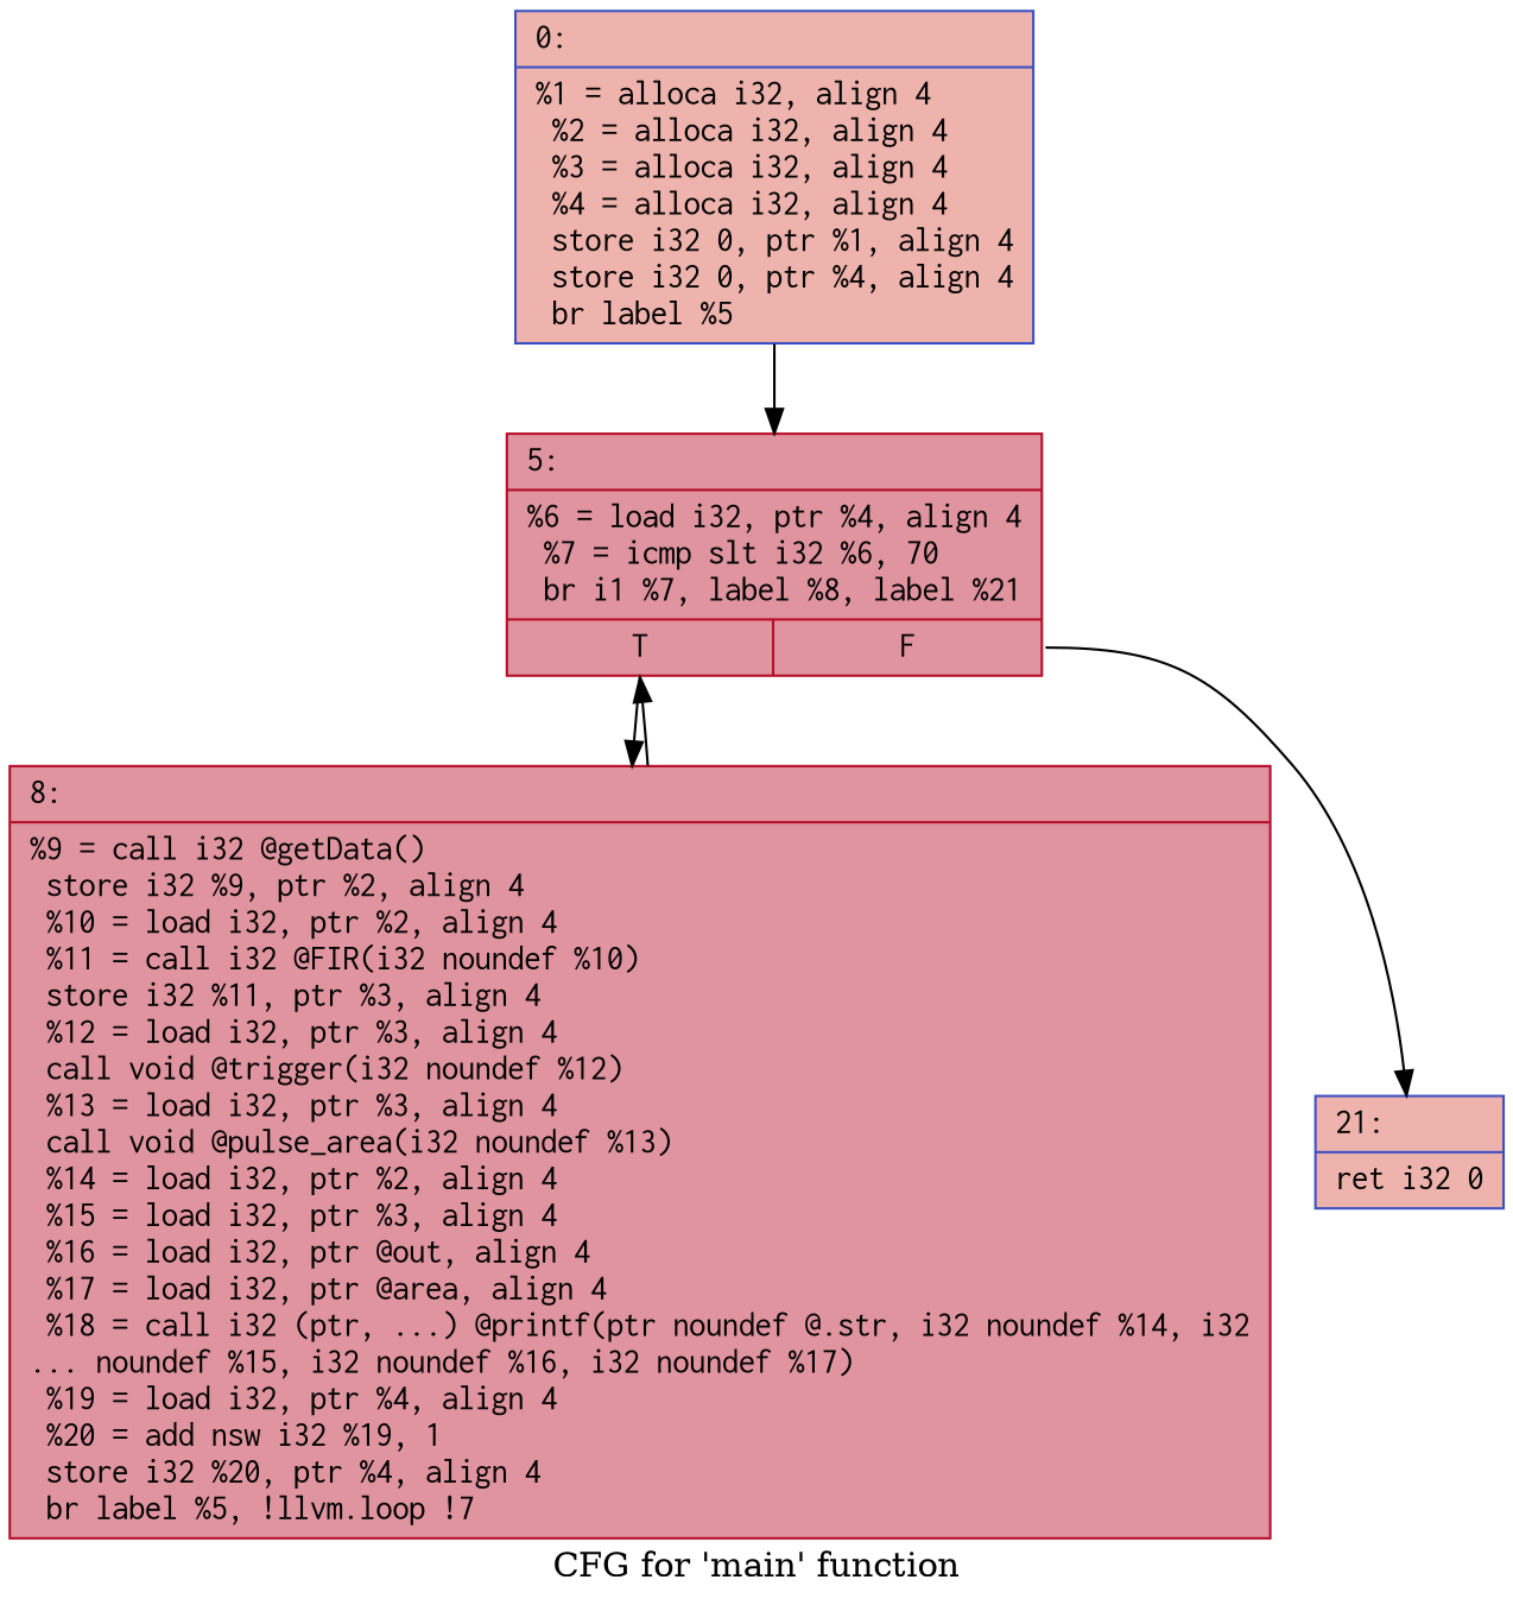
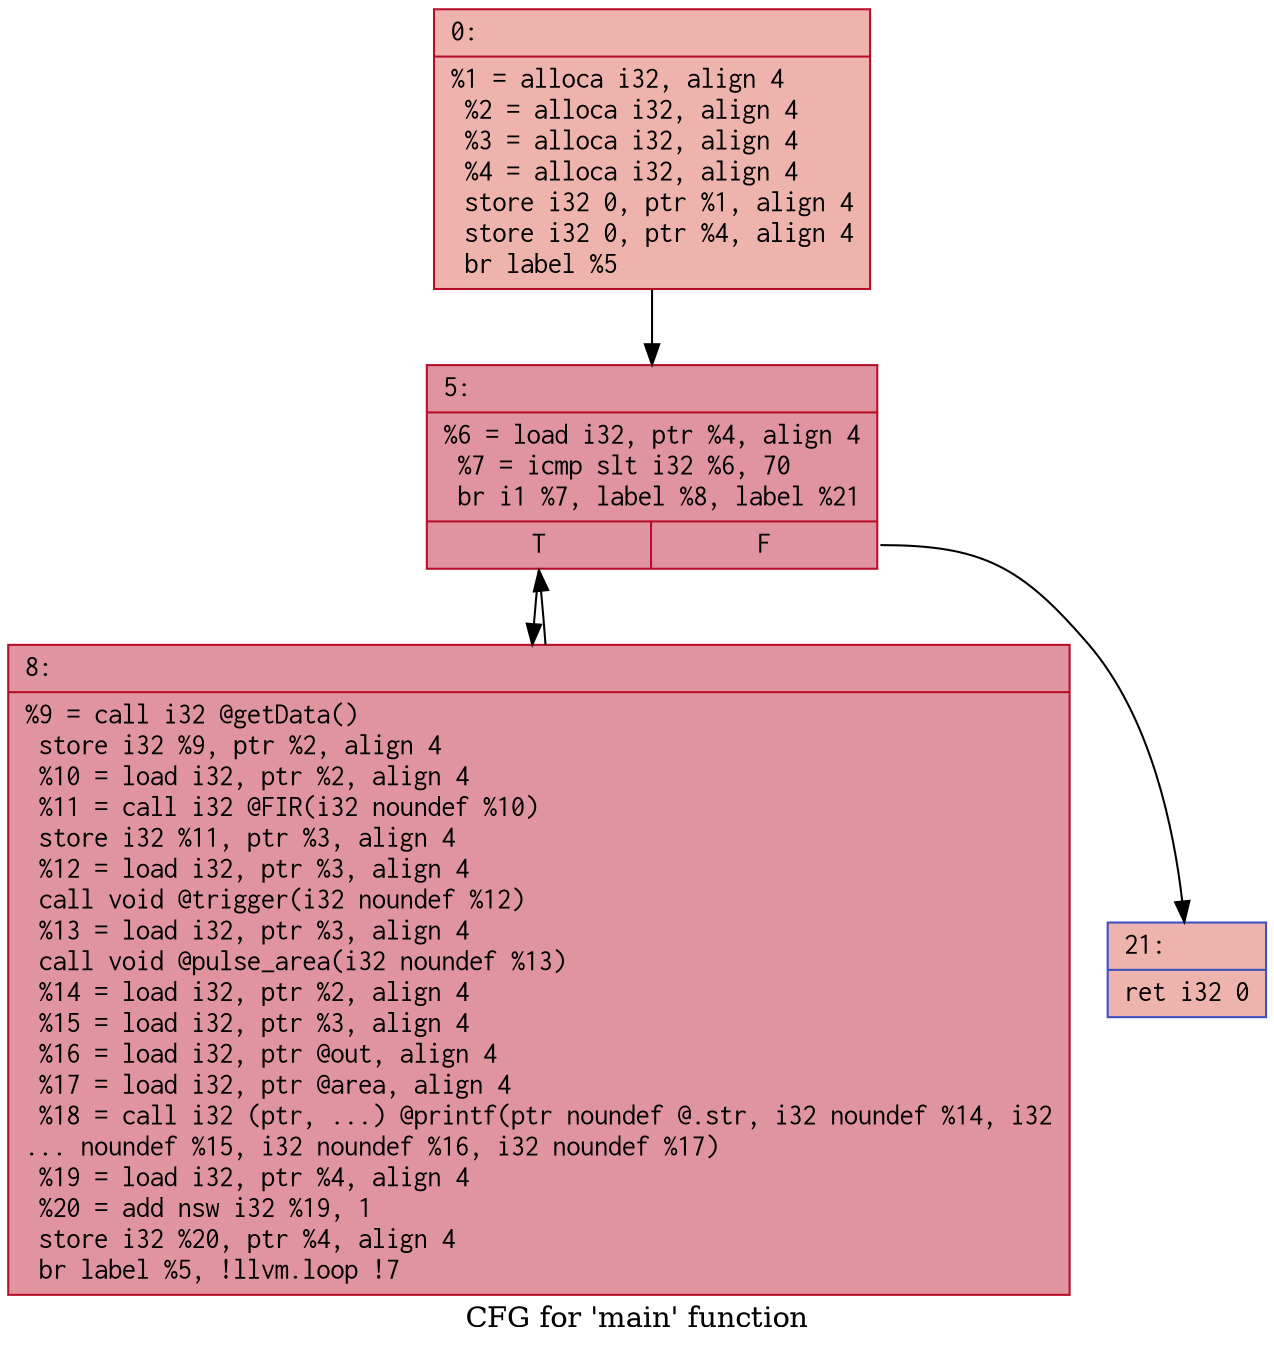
  digraph {
    label="CFG for 'main' function"
    node [color="#3d50c3ff" fillcolor="#d6524470" fontname=Courier shape=record style=filled]
-   n1 [label="{0:\l|  %1 = alloca i32, align 4\l  %2 = alloca i32, align 4\l  %3 = alloca i32, align 4\l  %4 = alloca i32, align 4\l  store i32 0, ptr %1, align 4\l  store i32 0, ptr %4, align 4\l  br label %5\l}"]
+   n1 [color="#b70d28ff" label="{0:\l|  %1 = alloca i32, align 4\l  %2 = alloca i32, align 4\l  %3 = alloca i32, align 4\l  %4 = alloca i32, align 4\l  store i32 0, ptr %1, align 4\l  store i32 0, ptr %4, align 4\l  br label %5\l}"]
    n2 [color="#b70d28ff" fillcolor="#b70d2870" label="{5:\l|  %6 = load i32, ptr %4, align 4\l  %7 = icmp slt i32 %6, 70\l  br i1 %7, label %8, label %21\l|{<s0>T|<s1>F}}"]
    n3 [color="#b70d28ff" fillcolor="#b70d2870" label="{8:\l|  %9 = call i32 @getData()\l  store i32 %9, ptr %2, align 4\l  %10 = load i32, ptr %2, align 4\l  %11 = call i32 @FIR(i32 noundef %10)\l  store i32 %11, ptr %3, align 4\l  %12 = load i32, ptr %3, align 4\l  call void @trigger(i32 noundef %12)\l  %13 = load i32, ptr %3, align 4\l  call void @pulse_area(i32 noundef %13)\l  %14 = load i32, ptr %2, align 4\l  %15 = load i32, ptr %3, align 4\l  %16 = load i32, ptr @out, align 4\l  %17 = load i32, ptr @area, align 4\l  %18 = call i32 (ptr, ...) @printf(ptr noundef @.str, i32 noundef %14, i32\l... noundef %15, i32 noundef %16, i32 noundef %17)\l  %19 = load i32, ptr %4, align 4\l  %20 = add nsw i32 %19, 1\l  store i32 %20, ptr %4, align 4\l  br label %5, !llvm.loop !7\l}"]
    n4 [label="{21:\l|  ret i32 0\l}"]
    n1 -> n2
    n2 -> n3 [tailport=s0]
    n2 -> n4 [tailport=s1]
    n3 -> n2
  }
